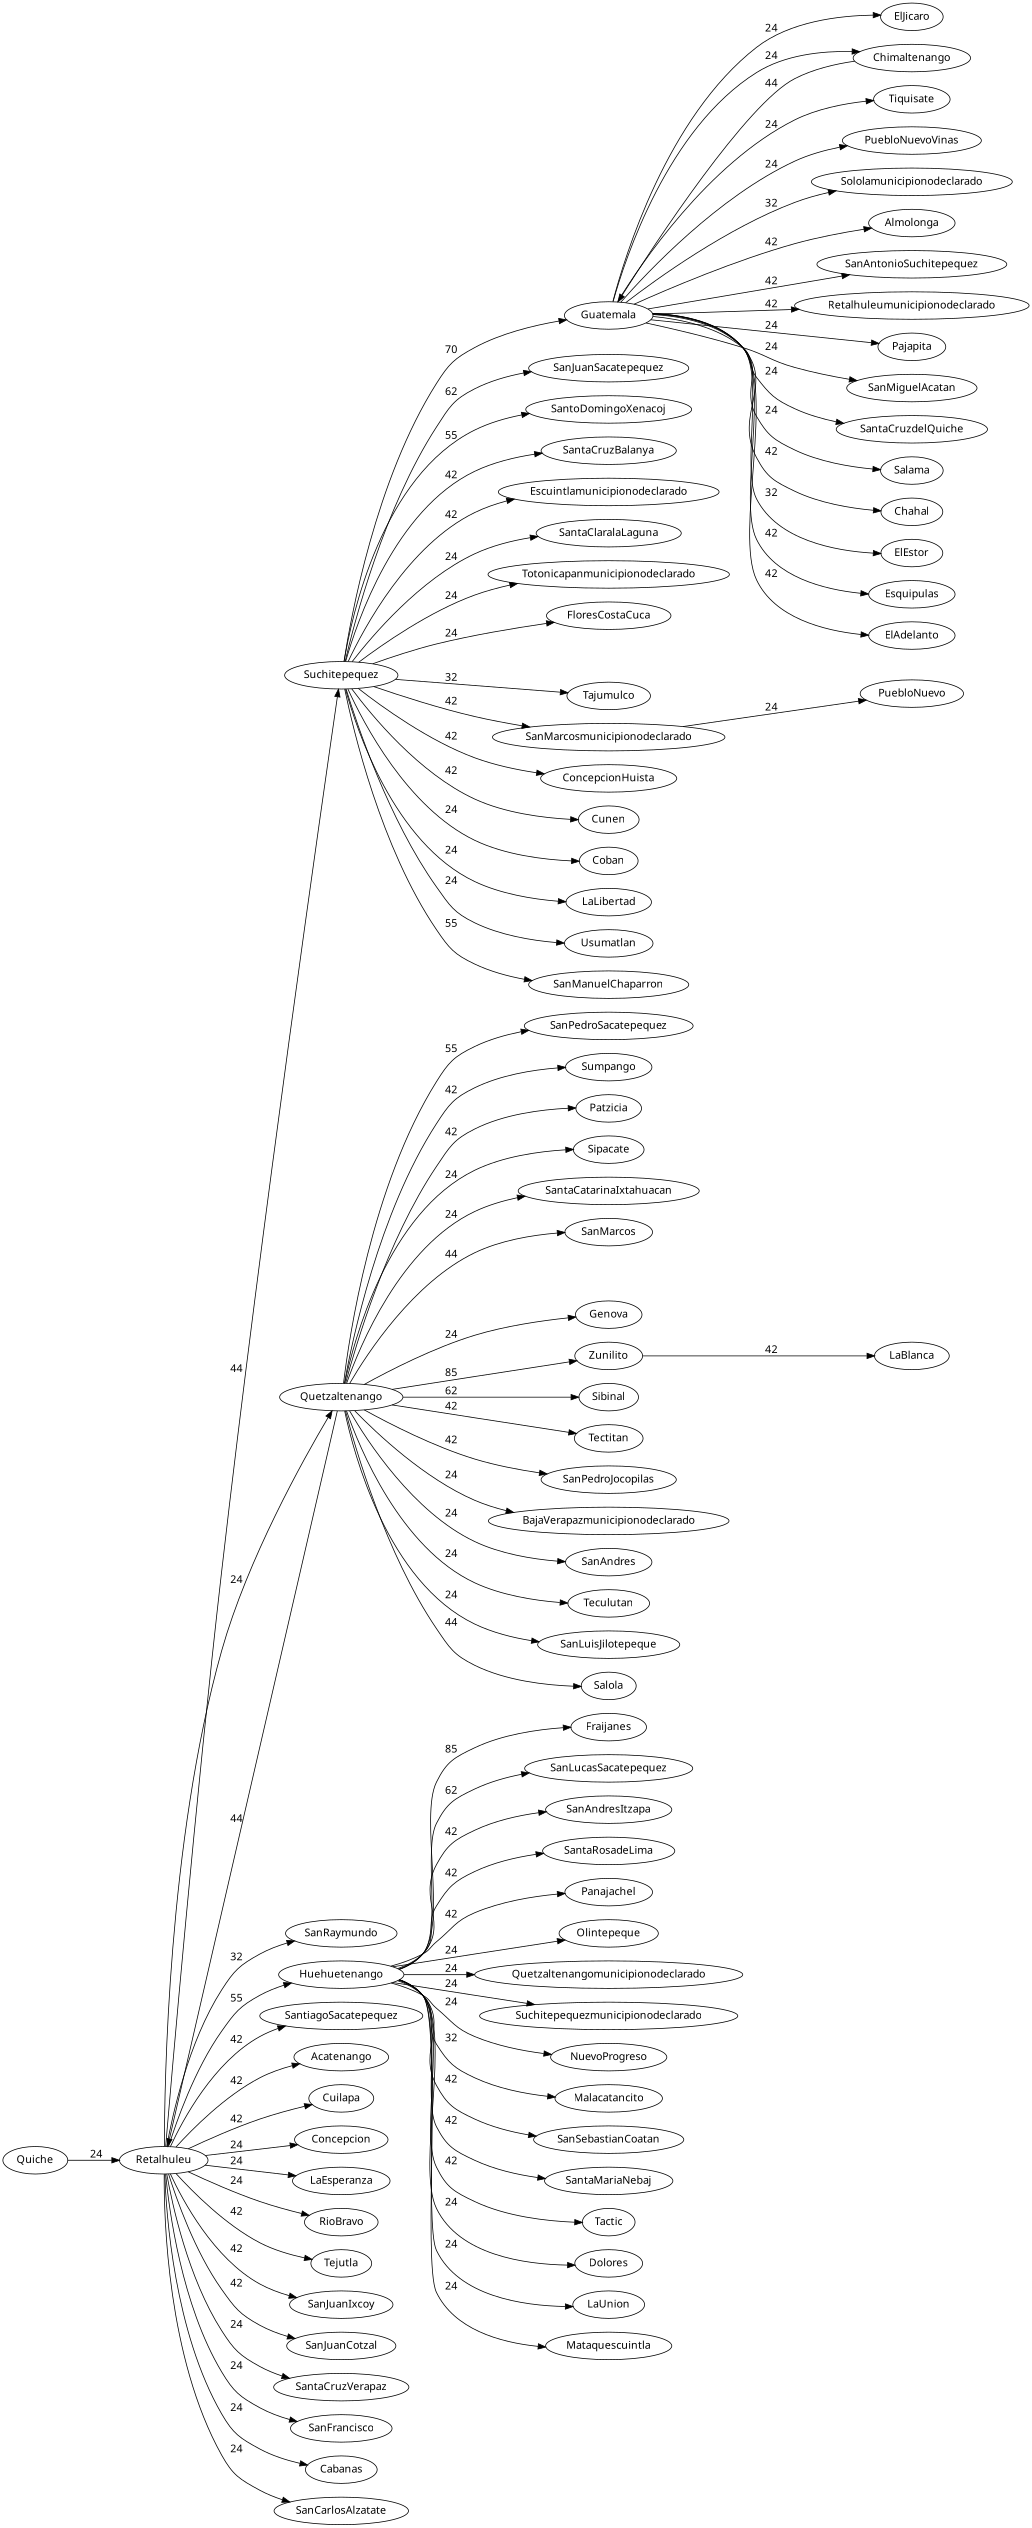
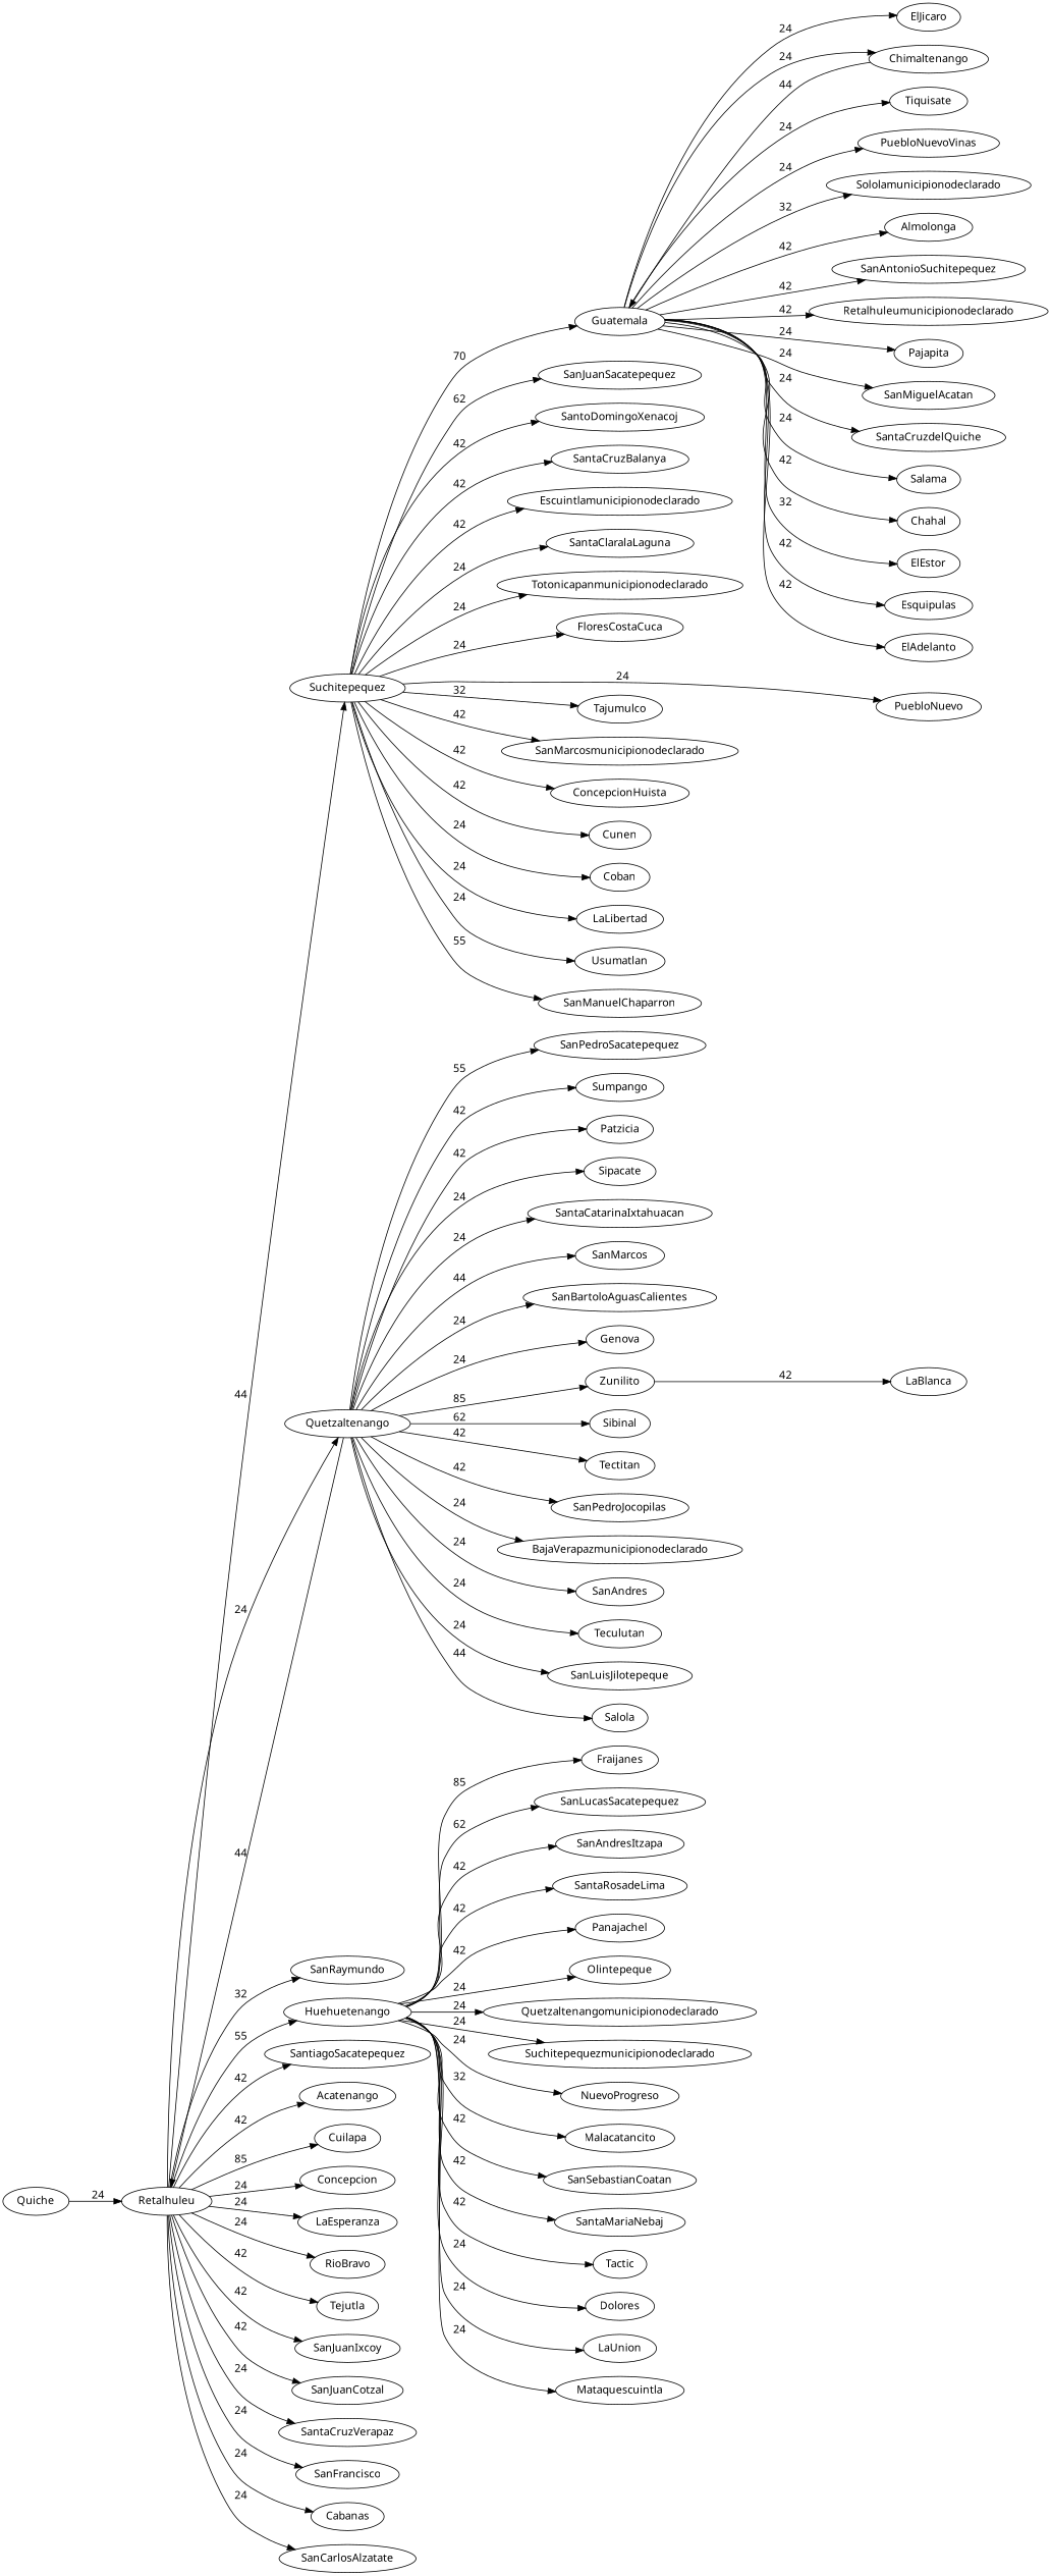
  digraph {
    fontname="Noto Sans"
    rankdir=LR
    node [fontname="Noto Sans"]
    edge [fontname="Noto Sans"]
    Retalhuleu
    Suchitepequez
    Quetzaltenango
    SanRaymundo
    Huehuetenango
    SantiagoSacatepequez
    Acatenango
    Cuilapa
    Concepcion
    LaEsperanza
    RioBravo
    Tejutla
    SanJuanIxcoy
    SanJuanCotzal
    SantaCruzVerapaz
    SanFrancisco
    Cabanas
    SanCarlosAlzatate
    Guatemala
    SanJuanSacatepequez
    SantoDomingoXenacoj
    SantaCruzBalanya
    Escuintlamunicipionodeclarado
    SantaClaralaLaguna
    Totonicapanmunicipionodeclarado
    FloresCostaCuca
    PuebloNuevo
    Tajumulco
    SanMarcosmunicipionodeclarado
    ConcepcionHuista
    Cunen
    Coban
    LaLibertad
    Usumatlan
    SanManuelChaparron
    SanPedroSacatepequez
    Sumpango
    Patzicia
    Sipacate
    SantaCatarinaIxtahuacan
    SanMarcos
+   SanBartoloAguasCalientes
    Genova
    Zunilito
    Sibinal
    Tectitan
    SanPedroJocopilas
    BajaVerapazmunicipionodeclarado
    SanAndres
    Teculutan
    SanLuisJilotepeque
    Salola
    Fraijanes
    SanLucasSacatepequez
    SanAndresItzapa
    SantaRosadeLima
    Panajachel
    Olintepeque
    Quetzaltenangomunicipionodeclarado
    Suchitepequezmunicipionodeclarado
    NuevoProgreso
    Malacatancito
    SanSebastianCoatan
    SantaMariaNebaj
    Tactic
    Dolores
    LaUnion
    Mataquescuintla
    ElJicaro
    Chimaltenango
    Tiquisate
    PuebloNuevoVinas
    Sololamunicipionodeclarado
    Almolonga
    SanAntonioSuchitepequez
    Retalhuleumunicipionodeclarado
    Pajapita
    SanMiguelAcatan
    SantaCruzdelQuiche
    Salama
    Chahal
    ElEstor
    Esquipulas
    ElAdelanto
    LaBlanca
    Quiche
    Retalhuleu -> Suchitepequez [label="   44 "]
    Retalhuleu -> Quetzaltenango [label="   24 "]
    Retalhuleu -> SanRaymundo [label="   32 "]
    Retalhuleu -> Huehuetenango [label="   55 "]
    Retalhuleu -> SantiagoSacatepequez [label="   42 "]
    Retalhuleu -> Acatenango [label="   42 "]
-   Retalhuleu -> Cuilapa [label="   42 "]
+   Retalhuleu -> Cuilapa [label="   85 "]
    Retalhuleu -> Concepcion [label="   24 "]
    Retalhuleu -> LaEsperanza [label="   24 "]
    Retalhuleu -> RioBravo [label="   24 "]
    Retalhuleu -> Tejutla [label="   42 "]
    Retalhuleu -> SanJuanIxcoy [label="   42 "]
    Retalhuleu -> SanJuanCotzal [label="   42 "]
    Retalhuleu -> SantaCruzVerapaz [label="   24 "]
    Retalhuleu -> SanFrancisco [label="   24 "]
    Retalhuleu -> Cabanas [label="   24 "]
    Retalhuleu -> SanCarlosAlzatate [label="   24 "]
    Suchitepequez -> Guatemala [label="   70 "]
    Suchitepequez -> SanJuanSacatepequez [label="   62 "]
-   Suchitepequez -> SantoDomingoXenacoj [label="   55 "]
+   Suchitepequez -> SantoDomingoXenacoj [label="   42 "]
    Suchitepequez -> SantaCruzBalanya [label="   42 "]
    Suchitepequez -> Escuintlamunicipionodeclarado [label="   42 "]
    Suchitepequez -> SantaClaralaLaguna [label="   24 "]
    Suchitepequez -> Totonicapanmunicipionodeclarado [label="   24 "]
    Suchitepequez -> FloresCostaCuca [label="   24 "]
-   SanMarcosmunicipionodeclarado -> PuebloNuevo [label="   24 "]
+   Suchitepequez -> PuebloNuevo [label="   24 "]
    Suchitepequez -> Tajumulco [label="   32 "]
    Suchitepequez -> SanMarcosmunicipionodeclarado [label="   42 "]
    Suchitepequez -> ConcepcionHuista [label="   42 "]
    Suchitepequez -> Cunen [label="   42 "]
    Suchitepequez -> Coban [label="   24 "]
    Suchitepequez -> LaLibertad [label="   24 "]
    Suchitepequez -> Usumatlan [label="   24 "]
    Suchitepequez -> SanManuelChaparron [label="   55 "]
    Quetzaltenango -> Retalhuleu [label="   44 "]
    Quetzaltenango -> SanPedroSacatepequez [label="   55 "]
    Quetzaltenango -> Sumpango [label="   42 "]
    Quetzaltenango -> Patzicia [label="   42 "]
    Quetzaltenango -> Sipacate [label="   24 "]
    Quetzaltenango -> SantaCatarinaIxtahuacan [label="   24 "]
    Quetzaltenango -> SanMarcos [label="   44 "]
+   Quetzaltenango -> SanBartoloAguasCalientes [label="   24 "]
    Quetzaltenango -> Genova [label="   24 "]
    Quetzaltenango -> Zunilito [label="   85 "]
    Quetzaltenango -> Sibinal [label="   62 "]
    Quetzaltenango -> Tectitan [label="   42 "]
    Quetzaltenango -> SanPedroJocopilas [label="   42 "]
    Quetzaltenango -> BajaVerapazmunicipionodeclarado [label="   24 "]
    Quetzaltenango -> SanAndres [label="   24 "]
    Quetzaltenango -> Teculutan [label="   24 "]
    Quetzaltenango -> SanLuisJilotepeque [label="   24 "]
    Quetzaltenango -> Salola [label="   44 "]
    Huehuetenango -> Fraijanes [label="   85 "]
    Huehuetenango -> SanLucasSacatepequez [label="   62 "]
    Huehuetenango -> SanAndresItzapa [label="   42 "]
    Huehuetenango -> SantaRosadeLima [label="   42 "]
    Huehuetenango -> Panajachel [label="   42 "]
    Huehuetenango -> Olintepeque [label="   24 "]
    Huehuetenango -> Quetzaltenangomunicipionodeclarado [label="   24 "]
    Huehuetenango -> Suchitepequezmunicipionodeclarado [label="   24 "]
    Huehuetenango -> NuevoProgreso [label="   24 "]
    Huehuetenango -> Malacatancito [label="   32 "]
    Huehuetenango -> SanSebastianCoatan [label="   42 "]
    Huehuetenango -> SantaMariaNebaj [label="   42 "]
    Huehuetenango -> Tactic [label="   42 "]
    Huehuetenango -> Dolores [label="   24 "]
    Huehuetenango -> LaUnion [label="   24 "]
    Huehuetenango -> Mataquescuintla [label="   24 "]
    Guatemala -> ElJicaro [label="   24 "]
    Guatemala -> Chimaltenango [label="   24 "]
    Guatemala -> Tiquisate [label="   24 "]
    Guatemala -> PuebloNuevoVinas [label="   24 "]
    Guatemala -> Sololamunicipionodeclarado [label="   32 "]
    Guatemala -> Almolonga [label="   42 "]
    Guatemala -> SanAntonioSuchitepequez [label="   42 "]
    Guatemala -> Retalhuleumunicipionodeclarado [label="   42 "]
    Guatemala -> Pajapita [label="   24 "]
    Guatemala -> SanMiguelAcatan [label="   24 "]
    Guatemala -> SantaCruzdelQuiche [label="   24 "]
    Guatemala -> Salama [label="   24 "]
    Guatemala -> Chahal [label="   42 "]
    Guatemala -> ElEstor [label="   32 "]
    Guatemala -> Esquipulas [label="   42 "]
    Guatemala -> ElAdelanto [label="   42 "]
    Zunilito -> LaBlanca [label="   42 "]
    Chimaltenango -> Guatemala [label="   44 "]
    Quiche -> Retalhuleu [label="   24 "]
  }
